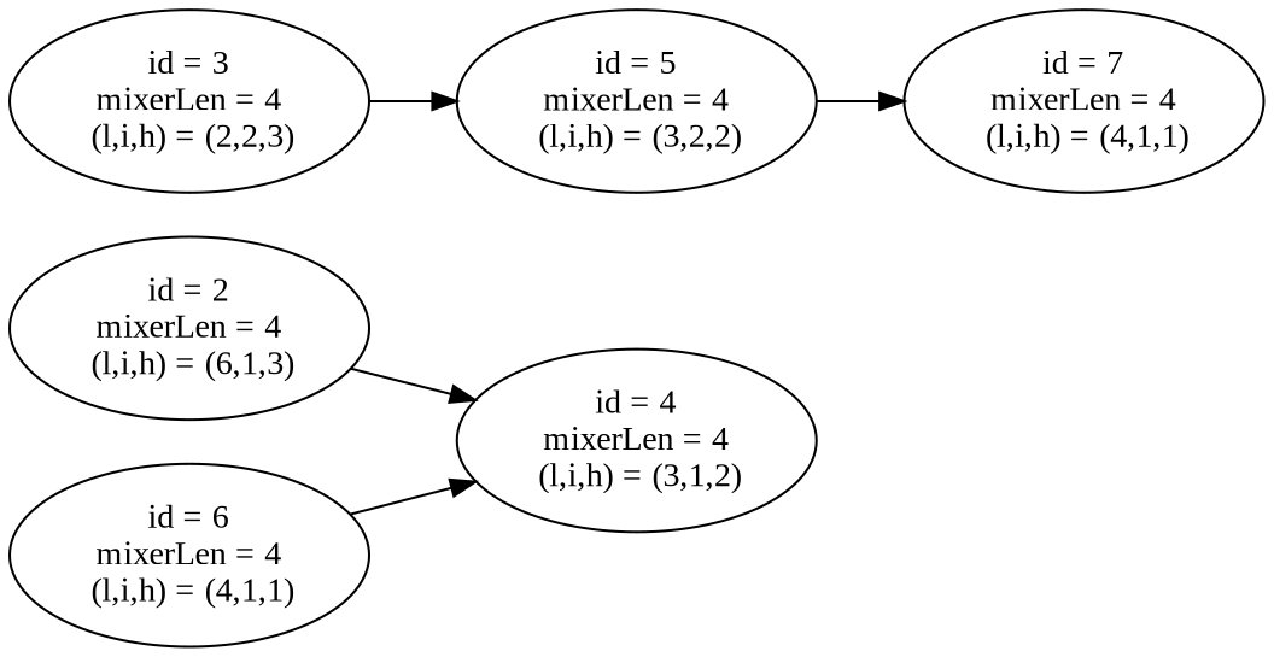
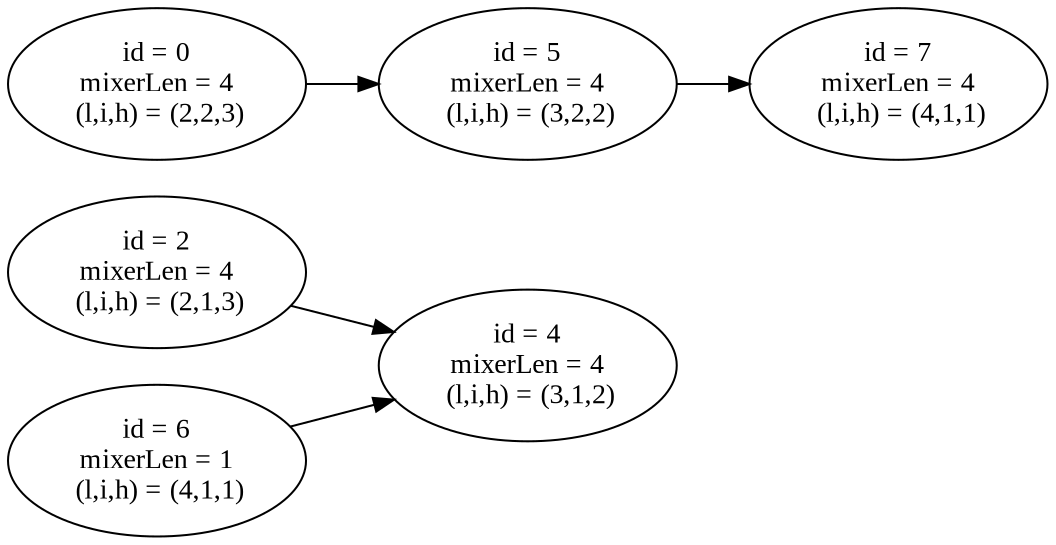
  digraph {
    fontname="Liberation Serif"
    ordering=out
    rankdir=LR
    node [fontname="Liberation Serif"]
    edge [fontname="Liberation Serif"]
-   n1 [label="id = 2\n mixerLen = 4 \n (l,i,h) = (6,1,3)"]
+   n1 [label="id = 2\n mixerLen = 4 \n (l,i,h) = (2,1,3)"]
    n2 [label="id = 4\n mixerLen = 4 \n (l,i,h) = (3,1,2)"]
-   n3 [label="id = 3\n mixerLen = 4 \n (l,i,h) = (2,2,3)"]
+   n3 [label="id = 0\n mixerLen = 4 \n (l,i,h) = (2,2,3)"]
    n4 [label="id = 5\n mixerLen = 4 \n (l,i,h) = (3,2,2)"]
    n5 [label="id = 7\n mixerLen = 4 \n (l,i,h) = (4,1,1)"]
-   n6 [label="id = 6\n mixerLen = 4 \n (l,i,h) = (4,1,1)"]
+   n6 [label="id = 6\n mixerLen = 1 \n (l,i,h) = (4,1,1)"]
    n1 -> n2
    n3 -> n4
    n4 -> n5
    n6 -> n2
  }
